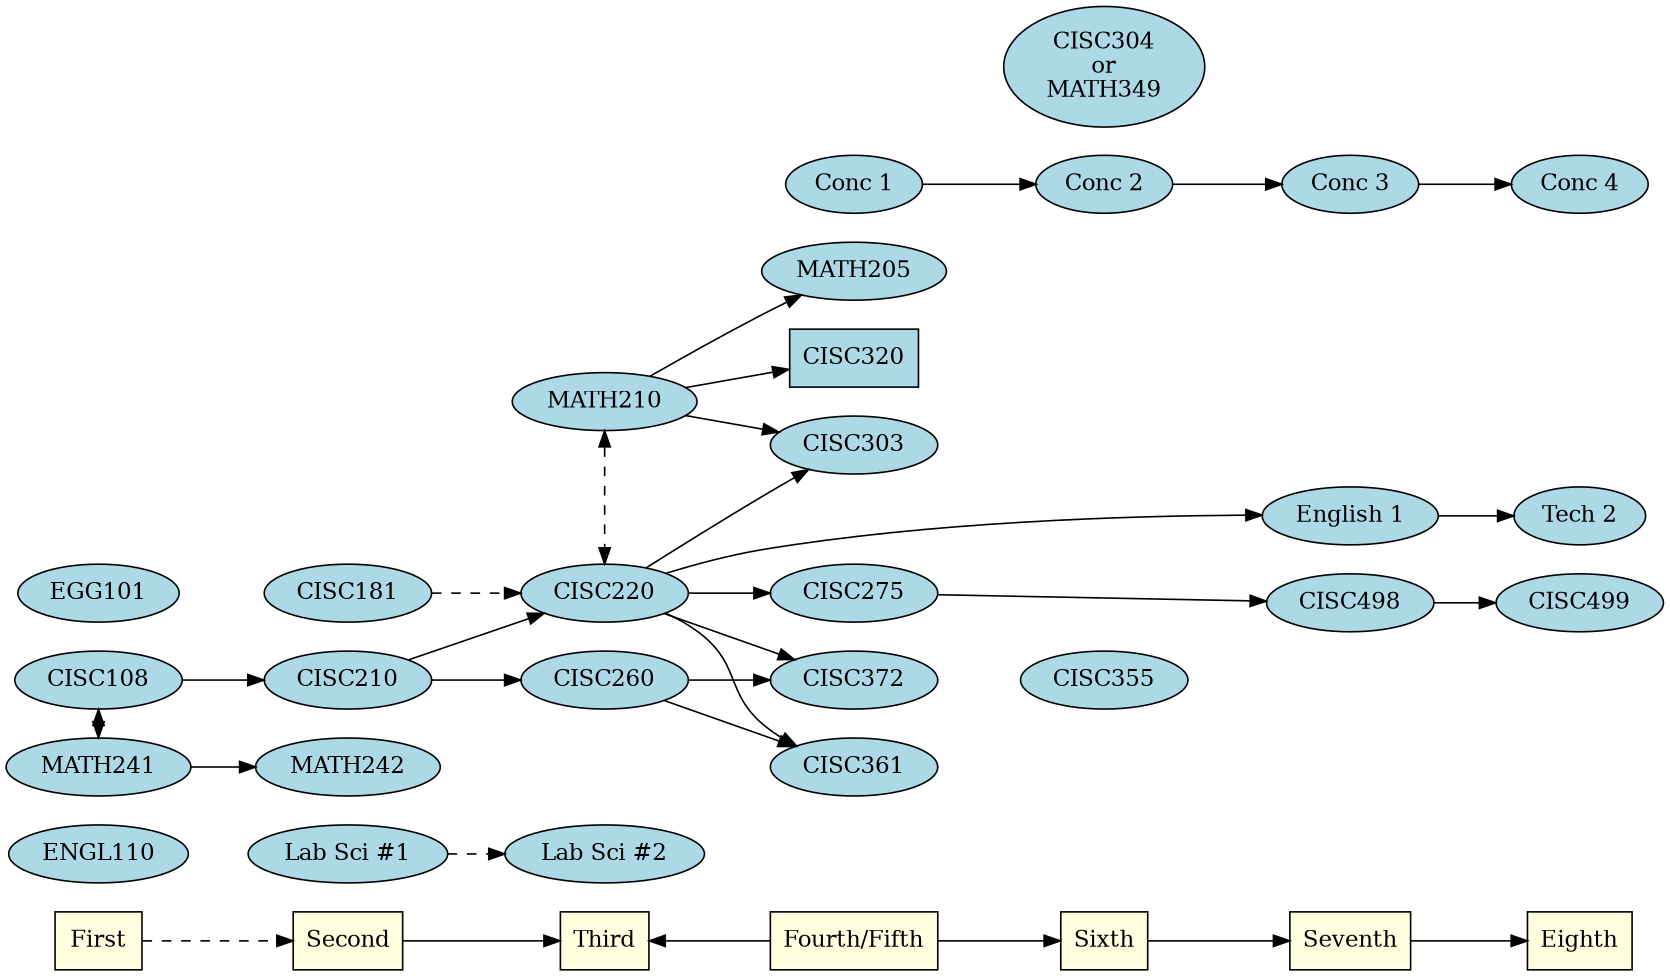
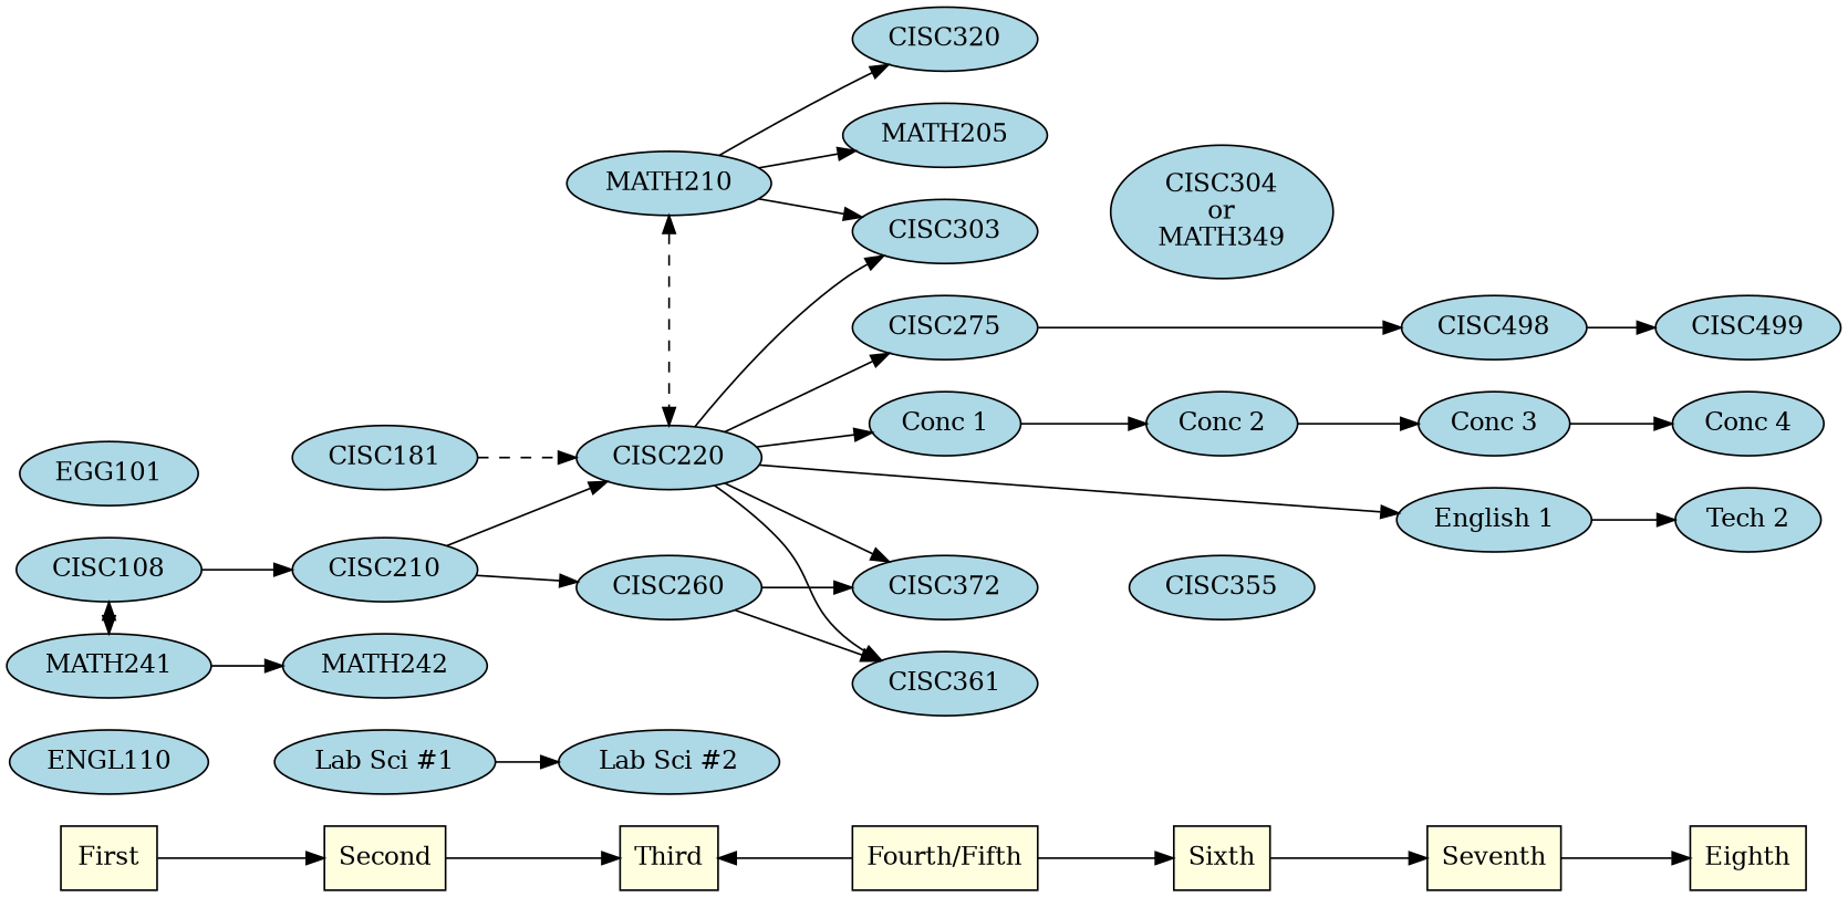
  digraph {
    rankdir=LR
    node [fillcolor=lightblue style=filled]
    First [fillcolor=lightyellow shape=box]
    ENGL110
    CISC108
    EGG101
    MATH241
    Second [fillcolor=lightyellow shape=box]
    CISC181
    CISC210
    "Lab Sci #1"
    Third [fillcolor=lightyellow shape=box]
    CISC220
    CISC260
    MATH210
    "Lab Sci #2"
    "Fourth/Fifth" [fillcolor=lightyellow shape=box]
    CISC275
    CISC303
-   CISC320 [shape=box]
+   CISC320
    CISC372
    "Conc 1"
    Sixth [fillcolor=lightyellow shape=box]
    "CISC304\nor\nMATH349"
    CISC355
    "Conc 2"
    Seventh [fillcolor=lightyellow shape=box]
    CISC498
    n27 [label="English 1"]
    "Conc 3"
    Eighth [fillcolor=lightyellow shape=box]
    CISC499
    "Tech 2"
    "Conc 4"
    MATH242
    CISC361
    MATH205
    subgraph sub_1 {
      rank=same
      First
      ENGL110
      CISC108
      EGG101
      MATH241
    }
    subgraph sub_2 {
      rank=same
      Second
      CISC181
      CISC210
      "Lab Sci #1"
    }
    subgraph sub_3 {
      rank=same
      Third
      CISC220
      CISC260
      MATH210
      "Lab Sci #2"
    }
    subgraph sub_4 {
      rank=same
      "Fourth/Fifth"
      CISC275
      CISC303
      CISC320
      CISC372
      "Conc 1"
    }
    subgraph sub_5 {
      rank=same
      Sixth
      "CISC304\nor\nMATH349"
      CISC355
      "Conc 2"
    }
    subgraph sub_6 {
      rank=same
      Seventh
      CISC498
      n27
      "Conc 3"
    }
    subgraph sub_7 {
      rank=same
      Eighth
      CISC499
      "Tech 2"
      "Conc 4"
    }
-   First -> Second [style=dashed]
+   First -> Second
    ENGL110 -> "Lab Sci #1" [style=invis]
    CISC108 -> MATH241 [dir=both style=solid]
    CISC108 -> CISC210
    MATH241 -> MATH242
    Second -> Third
    CISC181 -> CISC220 [style=dashed]
    CISC210 -> CISC220
    CISC210 -> CISC260
-   "Lab Sci #1" -> "Lab Sci #2" [style=dashed]
+   "Lab Sci #1" -> "Lab Sci #2"
    CISC220 -> CISC275
    CISC220 -> CISC303
    CISC220 -> CISC372
+   CISC220 -> "Conc 1"
    CISC220 -> n27
    CISC220 -> CISC361
    CISC260 -> CISC372
    CISC260 -> CISC361
    MATH210 -> CISC220 [dir=both style=dashed]
    MATH210 -> CISC303
    MATH210 -> CISC320
    MATH210 -> MATH205
    "Fourth/Fifth" -> Third
    "Fourth/Fifth" -> Sixth
    CISC275 -> CISC498
    CISC372 -> CISC355 [style=invis]
    "Conc 1" -> "Conc 2"
    Sixth -> Seventh
    "Conc 2" -> "Conc 3"
    Seventh -> Eighth
    CISC498 -> CISC499
    n27 -> "Tech 2"
    "Conc 3" -> "Conc 4"
  }
